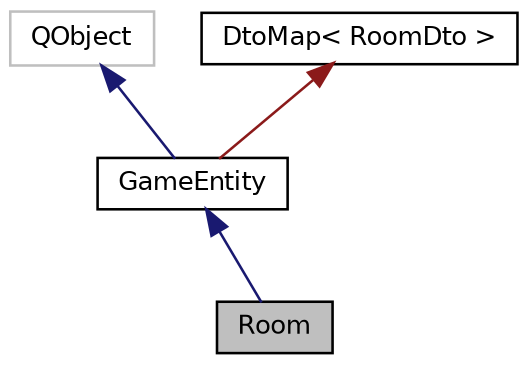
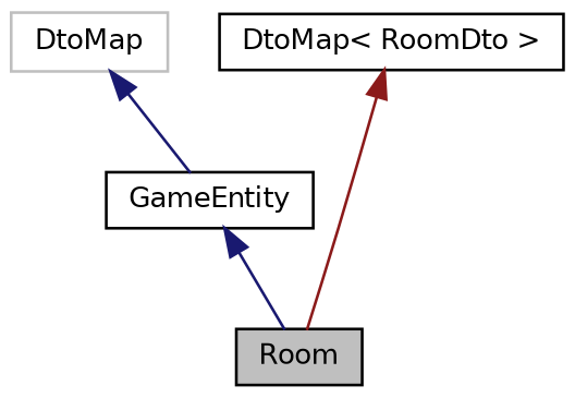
  digraph {
    node [color=black fillcolor=white fontname=Helvetica fontsize=10 shape=record style=filled]
    edge [color=midnightblue dir=back fontname=Helvetica fontsize=10 labelfontname=Helvetica labelfontsize=10 style=solid]
    n1 [fillcolor=grey75 fontcolor=black height=0.2 label=Room width=0.4]
    n2 [height=0.2 label=GameEntity width=0.4]
-   n3 [color=grey75 height=0.2 label=QObject width=0.4]
+   n3 [color=grey75 height=0.2 label=DtoMap width=0.4]
    n4 [height=0.2 label="DtoMap\< RoomDto \>" width=0.4]
    n2 -> n1
    n3 -> n2
-   n4 -> n2 [color=firebrick4]
+   n4 -> n1 [color=firebrick4]
  }
